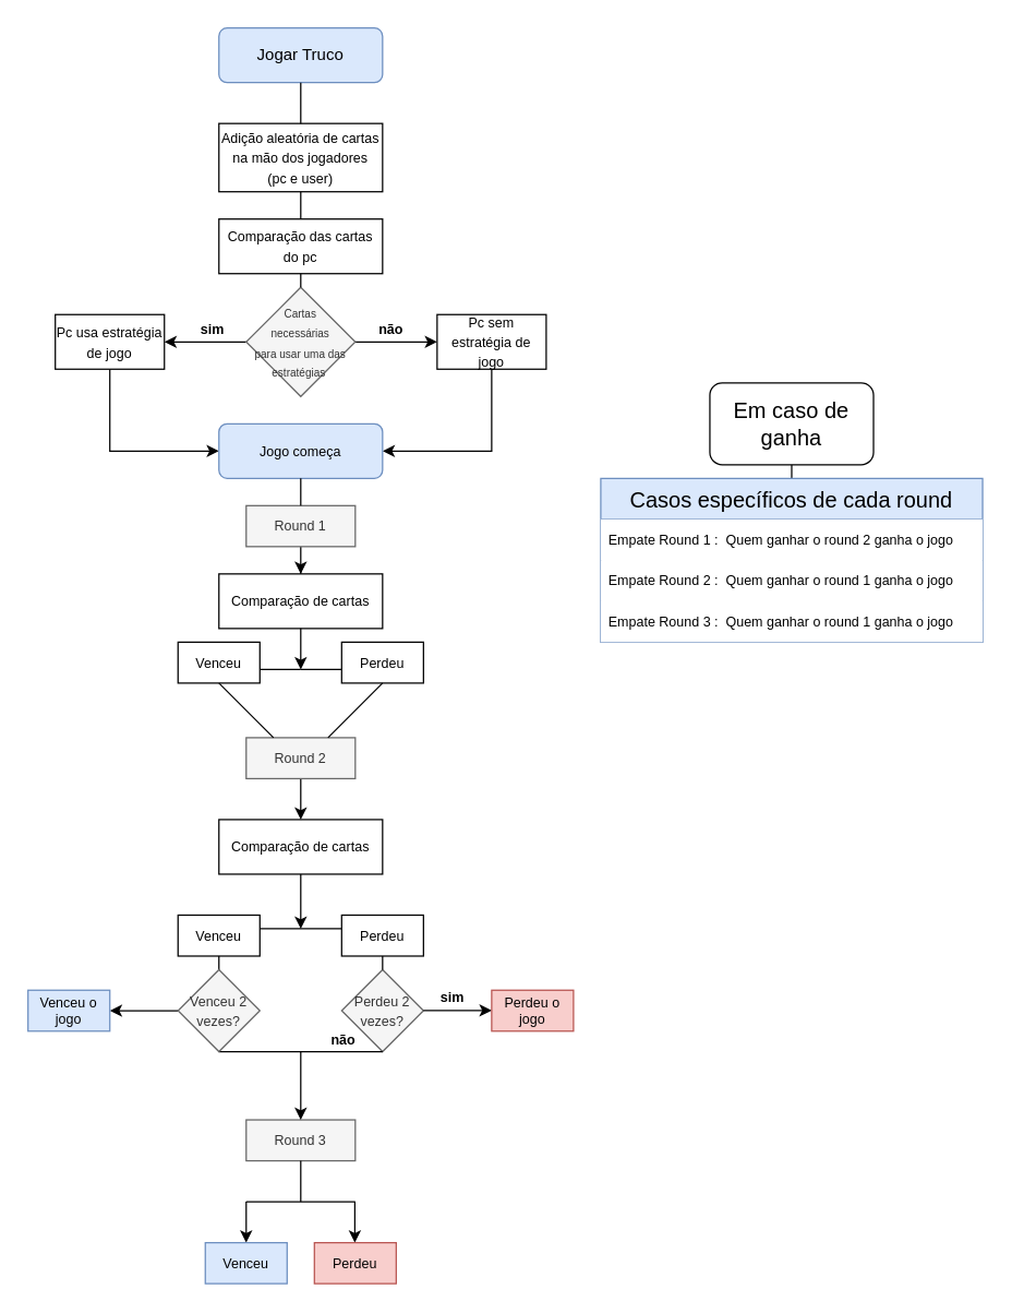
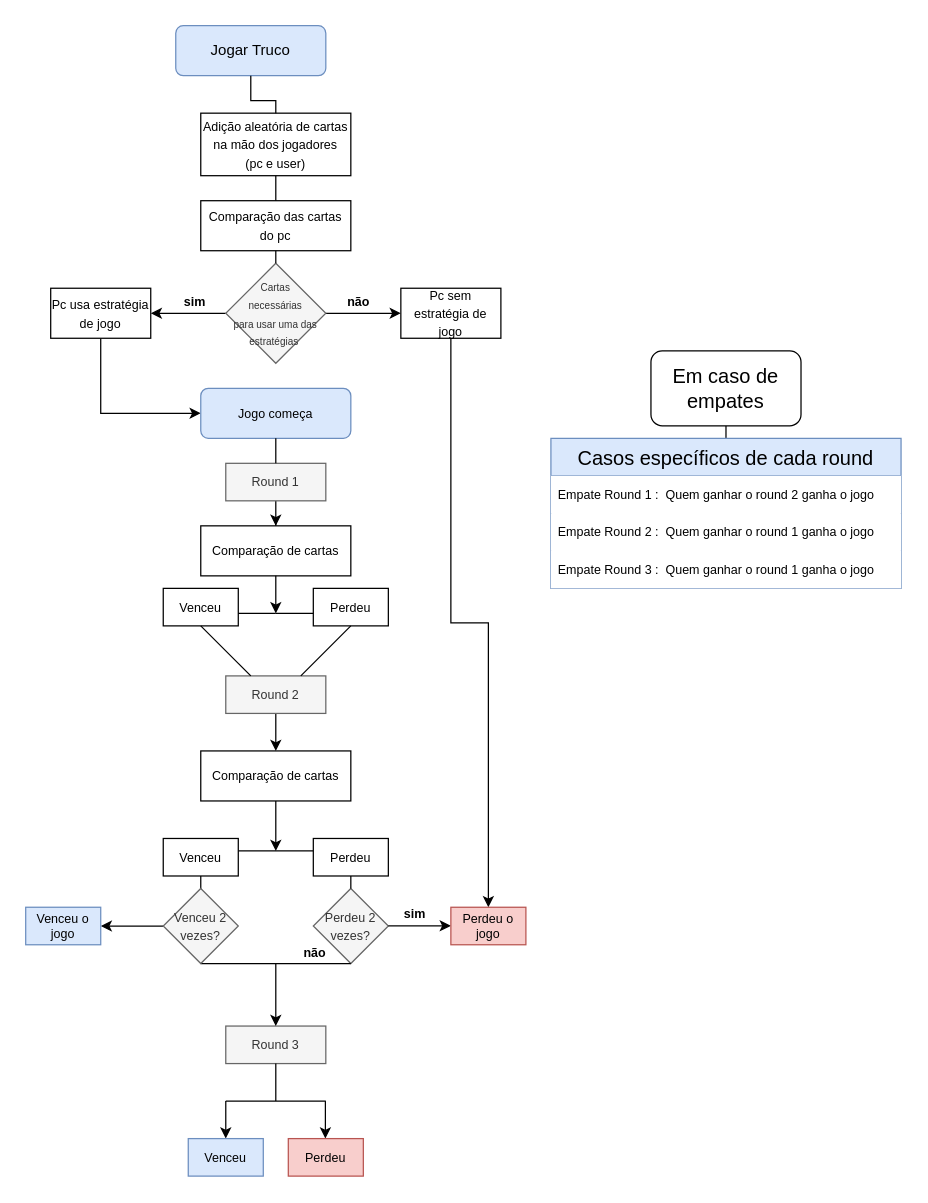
  <mxCell id="0" />
  <mxCell id="1" parent="0" />
- <mxCell id="2" value="Jogar Truco" style="rounded=1;whiteSpace=wrap;html=1;fontSize=12;glass=0;strokeWidth=1;shadow=0;fillColor=#dae8fc;strokeColor=#6c8ebf;" parent="1" vertex="1"><mxGeometry x="160" y="20" width="120" height="40" as="geometry" /></mxCell>
+ <mxCell id="2" value="Jogar Truco" style="rounded=1;whiteSpace=wrap;html=1;fontSize=12;glass=0;strokeWidth=1;shadow=0;fillColor=#dae8fc;strokeColor=#6c8ebf;" parent="1" vertex="1"><mxGeometry x="140" y="20" width="120" height="40" as="geometry" /></mxCell>
  <mxCell id="3" value="&lt;font style=&quot;font-size: 10px;&quot;&gt;Adição aleatória de cartas na mão dos jogadores &lt;br&gt;(pc e user)&lt;/font&gt;" style="rounded=0;whiteSpace=wrap;html=1;" parent="1" vertex="1"><mxGeometry x="160" y="90" width="120" height="50" as="geometry" /></mxCell>
  <mxCell id="4" value="" style="rounded=0;html=1;jettySize=auto;orthogonalLoop=1;fontSize=11;endArrow=none;endFill=0;endSize=8;strokeWidth=1;shadow=0;labelBackgroundColor=none;edgeStyle=orthogonalEdgeStyle;" parent="1" source="2" target="3" edge="1"><mxGeometry relative="1" as="geometry"><mxPoint x="220" y="60" as="sourcePoint" /><mxPoint x="220" y="150" as="targetPoint" /></mxGeometry></mxCell>
  <mxCell id="5" value="&lt;font style=&quot;font-size: 10px;&quot;&gt;Comparação das cartas do pc&lt;/font&gt;" style="rounded=0;whiteSpace=wrap;html=1;" parent="1" vertex="1"><mxGeometry x="160" y="160" width="120" height="40" as="geometry" /></mxCell>
  <mxCell id="6" value="" style="endArrow=none;html=1;rounded=0;entryX=0.5;entryY=1;entryDx=0;entryDy=0;exitX=0.5;exitY=0;exitDx=0;exitDy=0;" parent="1" source="5" target="3" edge="1"><mxGeometry width="50" height="50" relative="1" as="geometry"><mxPoint x="210" y="180" as="sourcePoint" /><mxPoint x="260" y="130" as="targetPoint" /></mxGeometry></mxCell>
  <mxCell id="7" value="" style="edgeStyle=orthogonalEdgeStyle;rounded=0;orthogonalLoop=1;jettySize=auto;html=1;fontSize=8;" parent="1" source="11" target="14" edge="1"><mxGeometry relative="1" as="geometry" /></mxCell>
  <mxCell id="8" value="não" style="edgeLabel;html=1;align=center;verticalAlign=middle;resizable=0;points=[];fontSize=10;fontStyle=1" parent="7" vertex="1" connectable="0"><mxGeometry x="-0.167" y="2" relative="1" as="geometry"><mxPoint y="-8" as="offset" /></mxGeometry></mxCell>
  <mxCell id="9" value="" style="edgeStyle=orthogonalEdgeStyle;rounded=0;orthogonalLoop=1;jettySize=auto;html=1;fontSize=10;" parent="1" source="11" edge="1"><mxGeometry relative="1" as="geometry"><mxPoint x="120" y="250" as="targetPoint" /></mxGeometry></mxCell>
  <mxCell id="10" value="sim" style="edgeLabel;html=1;align=center;verticalAlign=middle;resizable=0;points=[];fontSize=10;fontStyle=1" parent="9" vertex="1" connectable="0"><mxGeometry x="-0.14" y="-2" relative="1" as="geometry"><mxPoint y="-8" as="offset" /></mxGeometry></mxCell>
  <mxCell id="11" value="&lt;font style=&quot;font-size: 8px;&quot;&gt;Cartas &lt;br&gt;necessárias &lt;br&gt;para usar uma das estratégias&amp;nbsp;&lt;/font&gt;" style="rhombus;whiteSpace=wrap;html=1;fillColor=#f5f5f5;fontColor=#333333;strokeColor=#666666;" parent="1" vertex="1"><mxGeometry x="180" y="210" width="80" height="80" as="geometry" /></mxCell>
  <mxCell id="12" value="" style="endArrow=none;html=1;rounded=0;entryX=0.5;entryY=1;entryDx=0;entryDy=0;exitX=0.5;exitY=0;exitDx=0;exitDy=0;" parent="1" source="11" target="5" edge="1"><mxGeometry width="50" height="50" relative="1" as="geometry"><mxPoint x="210" y="240" as="sourcePoint" /><mxPoint x="260" y="190" as="targetPoint" /></mxGeometry></mxCell>
- <mxCell id="13" style="edgeStyle=orthogonalEdgeStyle;rounded=0;orthogonalLoop=1;jettySize=auto;html=1;exitX=0.5;exitY=1;exitDx=0;exitDy=0;entryX=1;entryY=0.5;entryDx=0;entryDy=0;fontSize=10;" parent="1" source="14" target="17" edge="1"><mxGeometry relative="1" as="geometry"><mxPoint x="280" y="330" as="targetPoint" /></mxGeometry></mxCell>
+ <mxCell id="13" style="edgeStyle=orthogonalEdgeStyle;rounded=0;orthogonalLoop=1;jettySize=auto;html=1;exitX=0.5;exitY=1;exitDx=0;exitDy=0;fontSize=10;" parent="1" source="14" target="40" edge="1"><mxGeometry relative="1" as="geometry"><mxPoint x="280" y="330" as="targetPoint" /></mxGeometry></mxCell>
  <mxCell id="14" value="&lt;font style=&quot;font-size: 10px;&quot;&gt;Pc sem estratégia de jogo&lt;br&gt;&lt;/font&gt;" style="whiteSpace=wrap;html=1;" parent="1" vertex="1"><mxGeometry x="320" y="230" width="80" height="40" as="geometry" /></mxCell>
  <mxCell id="15" style="edgeStyle=orthogonalEdgeStyle;rounded=0;orthogonalLoop=1;jettySize=auto;html=1;exitX=0.5;exitY=1;exitDx=0;exitDy=0;entryX=0;entryY=0.5;entryDx=0;entryDy=0;fontSize=10;" parent="1" source="16" target="17" edge="1"><mxGeometry relative="1" as="geometry"><mxPoint x="160" y="330" as="targetPoint" /></mxGeometry></mxCell>
  <mxCell id="16" value="&lt;font style=&quot;font-size: 10px;&quot;&gt;Pc usa estratégia de jogo&lt;br&gt;&lt;/font&gt;" style="whiteSpace=wrap;html=1;" parent="1" vertex="1"><mxGeometry x="40" y="230" width="80" height="40" as="geometry" /></mxCell>
  <mxCell id="17" value="Jogo começa" style="rounded=1;whiteSpace=wrap;html=1;fontSize=10;fillColor=#dae8fc;strokeColor=#6c8ebf;" parent="1" vertex="1"><mxGeometry x="160" y="310" width="120" height="40" as="geometry" /></mxCell>
  <mxCell id="18" value="Comparação de cartas" style="rounded=0;whiteSpace=wrap;html=1;fontSize=10;" parent="1" vertex="1"><mxGeometry x="160" y="420" width="120" height="40" as="geometry" /></mxCell>
  <mxCell id="19" value="" style="edgeStyle=orthogonalEdgeStyle;rounded=0;orthogonalLoop=1;jettySize=auto;html=1;fontSize=10;" parent="1" source="20" target="18" edge="1"><mxGeometry relative="1" as="geometry" /></mxCell>
  <mxCell id="20" value="Round 1" style="rounded=0;whiteSpace=wrap;html=1;fontSize=10;fillColor=#f5f5f5;fontColor=#333333;strokeColor=#666666;" parent="1" vertex="1"><mxGeometry x="180" y="370" width="80" height="30" as="geometry" /></mxCell>
  <mxCell id="21" value="" style="endArrow=none;html=1;rounded=0;fontSize=10;exitX=0.5;exitY=0;exitDx=0;exitDy=0;" parent="1" source="20" edge="1"><mxGeometry width="50" height="50" relative="1" as="geometry"><mxPoint x="170" y="400" as="sourcePoint" /><mxPoint x="220" y="350" as="targetPoint" /></mxGeometry></mxCell>
  <mxCell id="22" value="Perdeu" style="rounded=0;whiteSpace=wrap;html=1;fontSize=10;" parent="1" vertex="1"><mxGeometry x="250" y="470" width="60" height="30" as="geometry" /></mxCell>
  <mxCell id="23" value="Venceu" style="rounded=0;whiteSpace=wrap;html=1;fontSize=10;" parent="1" vertex="1"><mxGeometry x="130" y="470" width="60" height="30" as="geometry" /></mxCell>
  <mxCell id="24" value="" style="endArrow=classic;html=1;rounded=0;fontSize=10;" parent="1" edge="1"><mxGeometry width="50" height="50" relative="1" as="geometry"><mxPoint x="220" y="460" as="sourcePoint" /><mxPoint x="220" y="490" as="targetPoint" /></mxGeometry></mxCell>
  <mxCell id="25" value="" style="endArrow=none;html=1;rounded=0;fontSize=10;" parent="1" edge="1"><mxGeometry width="50" height="50" relative="1" as="geometry"><mxPoint x="190" y="490" as="sourcePoint" /><mxPoint x="220" y="490" as="targetPoint" /></mxGeometry></mxCell>
  <mxCell id="26" value="" style="endArrow=none;html=1;rounded=0;fontSize=10;" parent="1" edge="1"><mxGeometry width="50" height="50" relative="1" as="geometry"><mxPoint x="220" y="490" as="sourcePoint" /><mxPoint x="250" y="490" as="targetPoint" /></mxGeometry></mxCell>
  <mxCell id="27" value="" style="edgeStyle=orthogonalEdgeStyle;rounded=0;orthogonalLoop=1;jettySize=auto;html=1;fontSize=10;" parent="1" source="28" target="32" edge="1"><mxGeometry relative="1" as="geometry" /></mxCell>
  <mxCell id="28" value="Round 2" style="rounded=0;whiteSpace=wrap;html=1;fontSize=10;fillColor=#f5f5f5;fontColor=#333333;strokeColor=#666666;" parent="1" vertex="1"><mxGeometry x="180" y="540" width="80" height="30" as="geometry" /></mxCell>
  <mxCell id="29" value="" style="endArrow=none;html=1;rounded=0;fontSize=10;exitX=0.5;exitY=1;exitDx=0;exitDy=0;" parent="1" source="23" edge="1"><mxGeometry width="50" height="50" relative="1" as="geometry"><mxPoint x="160" y="489" as="sourcePoint" /><mxPoint x="200" y="540" as="targetPoint" /></mxGeometry></mxCell>
  <mxCell id="30" value="" style="endArrow=none;html=1;rounded=0;fontSize=10;entryX=0.5;entryY=1;entryDx=0;entryDy=0;" parent="1" target="22" edge="1"><mxGeometry width="50" height="50" relative="1" as="geometry"><mxPoint x="240" y="540" as="sourcePoint" /><mxPoint x="270" y="510" as="targetPoint" /></mxGeometry></mxCell>
  <mxCell id="31" value="" style="edgeStyle=orthogonalEdgeStyle;rounded=0;orthogonalLoop=1;jettySize=auto;html=1;fontSize=10;" parent="1" source="32" edge="1"><mxGeometry relative="1" as="geometry"><mxPoint x="220" y="680" as="targetPoint" /><Array as="points"><mxPoint x="220" y="670" /><mxPoint x="220" y="670" /></Array></mxGeometry></mxCell>
  <mxCell id="32" value="Comparação de cartas" style="rounded=0;whiteSpace=wrap;html=1;fontSize=10;" parent="1" vertex="1"><mxGeometry x="160" y="600" width="120" height="40" as="geometry" /></mxCell>
  <mxCell id="33" value="" style="endArrow=none;html=1;rounded=0;fontSize=10;" parent="1" edge="1"><mxGeometry width="50" height="50" relative="1" as="geometry"><mxPoint x="190" y="680" as="sourcePoint" /><mxPoint x="250" y="680" as="targetPoint" /></mxGeometry></mxCell>
  <mxCell id="34" value="Venceu" style="rounded=0;whiteSpace=wrap;html=1;fontSize=10;" parent="1" vertex="1"><mxGeometry x="130" y="670" width="60" height="30" as="geometry" /></mxCell>
  <mxCell id="35" value="Perdeu" style="rounded=0;whiteSpace=wrap;html=1;fontSize=10;" parent="1" vertex="1"><mxGeometry x="250" y="670" width="60" height="30" as="geometry" /></mxCell>
  <mxCell id="36" value="&lt;font style=&quot;font-size: 10px;&quot;&gt;Perdeu 2 vezes?&lt;/font&gt;" style="rhombus;whiteSpace=wrap;html=1;fillColor=#f5f5f5;fontColor=#333333;strokeColor=#666666;" parent="1" vertex="1"><mxGeometry x="250" y="710" width="60" height="60" as="geometry" /></mxCell>
  <mxCell id="37" value="" style="endArrow=none;html=1;rounded=0;fontSize=10;entryX=0.5;entryY=1;entryDx=0;entryDy=0;exitX=0.5;exitY=0;exitDx=0;exitDy=0;" parent="1" source="36" target="35" edge="1"><mxGeometry width="50" height="50" relative="1" as="geometry"><mxPoint x="240" y="750" as="sourcePoint" /><mxPoint x="290" y="700" as="targetPoint" /></mxGeometry></mxCell>
  <mxCell id="38" value="" style="endArrow=classic;html=1;rounded=0;fontSize=10;" parent="1" edge="1"><mxGeometry width="50" height="50" relative="1" as="geometry"><mxPoint x="310" y="739.86" as="sourcePoint" /><mxPoint x="360" y="739.86" as="targetPoint" /></mxGeometry></mxCell>
  <mxCell id="39" value="sim&lt;br&gt;" style="edgeLabel;html=1;align=center;verticalAlign=middle;resizable=0;points=[];fontSize=10;fontStyle=1" parent="38" vertex="1" connectable="0"><mxGeometry x="-0.558" relative="1" as="geometry"><mxPoint x="9" y="-10" as="offset" /></mxGeometry></mxCell>
  <mxCell id="40" value="Perdeu o jogo" style="rounded=0;whiteSpace=wrap;html=1;fontSize=10;fillColor=#f8cecc;strokeColor=#b85450;" parent="1" vertex="1"><mxGeometry x="360" y="725" width="60" height="30" as="geometry" /></mxCell>
  <mxCell id="41" value="Round 3" style="rounded=0;whiteSpace=wrap;html=1;fontSize=10;fillColor=#f5f5f5;fontColor=#333333;strokeColor=#666666;" parent="1" vertex="1"><mxGeometry x="180" y="820" width="80" height="30" as="geometry" /></mxCell>
  <mxCell id="42" value="" style="endArrow=none;html=1;rounded=0;fontSize=10;" parent="1" edge="1"><mxGeometry width="50" height="50" relative="1" as="geometry"><mxPoint x="160" y="770" as="sourcePoint" /><mxPoint x="280" y="770" as="targetPoint" /></mxGeometry></mxCell>
  <mxCell id="43" value="não&lt;br&gt;" style="edgeLabel;html=1;align=center;verticalAlign=middle;resizable=0;points=[];fontSize=10;fontStyle=1" parent="42" vertex="1" connectable="0"><mxGeometry x="0.565" y="2" relative="1" as="geometry"><mxPoint x="-4" y="-8" as="offset" /></mxGeometry></mxCell>
  <mxCell id="44" value="" style="endArrow=none;html=1;rounded=0;fontSize=10;entryX=0.5;entryY=1;entryDx=0;entryDy=0;" parent="1" target="34" edge="1"><mxGeometry width="50" height="50" relative="1" as="geometry"><mxPoint x="160" y="770" as="sourcePoint" /><mxPoint x="230" y="810" as="targetPoint" /></mxGeometry></mxCell>
  <mxCell id="45" value="" style="endArrow=classic;html=1;rounded=0;fontSize=10;entryX=0.5;entryY=0;entryDx=0;entryDy=0;" parent="1" target="41" edge="1"><mxGeometry width="50" height="50" relative="1" as="geometry"><mxPoint x="220" y="770" as="sourcePoint" /><mxPoint x="270" y="720" as="targetPoint" /></mxGeometry></mxCell>
  <mxCell id="46" value="" style="endArrow=none;html=1;rounded=0;fontSize=10;" parent="1" edge="1"><mxGeometry width="50" height="50" relative="1" as="geometry"><mxPoint x="220" y="880" as="sourcePoint" /><mxPoint x="220" y="850" as="targetPoint" /></mxGeometry></mxCell>
  <mxCell id="47" value="" style="endArrow=none;html=1;rounded=0;fontSize=10;" parent="1" edge="1"><mxGeometry width="50" height="50" relative="1" as="geometry"><mxPoint x="180" y="880" as="sourcePoint" /><mxPoint x="260" y="880" as="targetPoint" /></mxGeometry></mxCell>
  <mxCell id="48" value="" style="endArrow=classic;html=1;rounded=0;fontSize=10;" parent="1" edge="1"><mxGeometry width="50" height="50" relative="1" as="geometry"><mxPoint x="180" y="880" as="sourcePoint" /><mxPoint x="180" y="910" as="targetPoint" /></mxGeometry></mxCell>
  <mxCell id="49" value="" style="endArrow=classic;html=1;rounded=0;fontSize=10;" parent="1" edge="1"><mxGeometry width="50" height="50" relative="1" as="geometry"><mxPoint x="259.66" y="880" as="sourcePoint" /><mxPoint x="259.66" y="910" as="targetPoint" /></mxGeometry></mxCell>
  <mxCell id="50" value="Venceu" style="rounded=0;whiteSpace=wrap;html=1;fontSize=10;fillColor=#dae8fc;strokeColor=#6c8ebf;" parent="1" vertex="1"><mxGeometry x="150" y="910" width="60" height="30" as="geometry" /></mxCell>
  <mxCell id="51" value="Perdeu" style="rounded=0;whiteSpace=wrap;html=1;fontSize=10;fillColor=#f8cecc;strokeColor=#b85450;" parent="1" vertex="1"><mxGeometry x="230" y="910" width="60" height="30" as="geometry" /></mxCell>
  <mxCell id="52" value="" style="edgeStyle=orthogonalEdgeStyle;rounded=0;orthogonalLoop=1;jettySize=auto;html=1;fontSize=10;" parent="1" source="53" edge="1"><mxGeometry relative="1" as="geometry"><mxPoint x="80" y="740" as="targetPoint" /></mxGeometry></mxCell>
  <mxCell id="53" value="&lt;font style=&quot;font-size: 10px;&quot;&gt;Venceu 2 vezes?&lt;/font&gt;" style="rhombus;whiteSpace=wrap;html=1;fillColor=#f5f5f5;fontColor=#333333;strokeColor=#666666;" parent="1" vertex="1"><mxGeometry x="130" y="710" width="60" height="60" as="geometry" /></mxCell>
  <mxCell id="54" value="Venceu o jogo" style="rounded=0;whiteSpace=wrap;html=1;fontSize=10;fillColor=#dae8fc;strokeColor=#6c8ebf;" parent="1" vertex="1"><mxGeometry x="20" y="725" width="60" height="30" as="geometry" /></mxCell>
  <mxCell id="55" value="" style="endArrow=none;html=1;rounded=0;fontSize=16;" parent="1" edge="1"><mxGeometry width="50" height="50" relative="1" as="geometry"><mxPoint x="580" y="370" as="sourcePoint" /><mxPoint x="580" y="340" as="targetPoint" /></mxGeometry></mxCell>
  <mxCell id="56" value="Casos específicos de cada round" style="swimlane;fontStyle=0;childLayout=stackLayout;horizontal=1;startSize=30;horizontalStack=0;resizeParent=1;resizeParentMax=0;resizeLast=0;collapsible=1;marginBottom=0;fontSize=16;fillColor=#dae8fc;strokeColor=#6c8ebf;" parent="1" vertex="1"><mxGeometry x="440" y="350" width="280" height="120" as="geometry"><mxRectangle x="510" y="420" width="70" height="30" as="alternateBounds" /></mxGeometry></mxCell>
  <mxCell id="57" value="Empate Round 1 :  Quem ganhar o round 2 ganha o jogo " style="text;strokeColor=none;fillColor=default;align=left;verticalAlign=middle;spacingLeft=4;spacingRight=4;overflow=hidden;points=[[0,0.5],[1,0.5]];portConstraint=eastwest;rotatable=0;fontSize=10;" parent="56" vertex="1"><mxGeometry y="30" width="280" height="30" as="geometry" /></mxCell>
  <mxCell id="58" value="Empate Round 2 :  Quem ganhar o round 1 ganha o jogo " style="text;strokeColor=none;fillColor=default;align=left;verticalAlign=middle;spacingLeft=4;spacingRight=4;overflow=hidden;points=[[0,0.5],[1,0.5]];portConstraint=eastwest;rotatable=0;fontSize=10;" parent="56" vertex="1"><mxGeometry y="60" width="280" height="30" as="geometry" /></mxCell>
  <mxCell id="59" value="Empate Round 3 :  Quem ganhar o round 1 ganha o jogo " style="text;align=left;verticalAlign=middle;spacingLeft=4;spacingRight=4;overflow=hidden;points=[[0,0.5],[1,0.5]];portConstraint=eastwest;rotatable=0;fontSize=10;fillColor=default;" parent="56" vertex="1"><mxGeometry y="90" width="280" height="30" as="geometry" /></mxCell>
- <mxCell id="60" value="&lt;span style=&quot;font-size: 16px;&quot;&gt;Em caso de ganha&lt;/span&gt;" style="rounded=1;whiteSpace=wrap;html=1;fillColor=default;" vertex="1" parent="1"><mxGeometry x="520" y="280" width="120" height="60" as="geometry" /></mxCell>
+ <mxCell id="60" value="&lt;span style=&quot;font-size: 16px;&quot;&gt;Em caso de empates&lt;/span&gt;" style="rounded=1;whiteSpace=wrap;html=1;fillColor=default;" vertex="1" parent="1"><mxGeometry x="520" y="280" width="120" height="60" as="geometry" /></mxCell>
